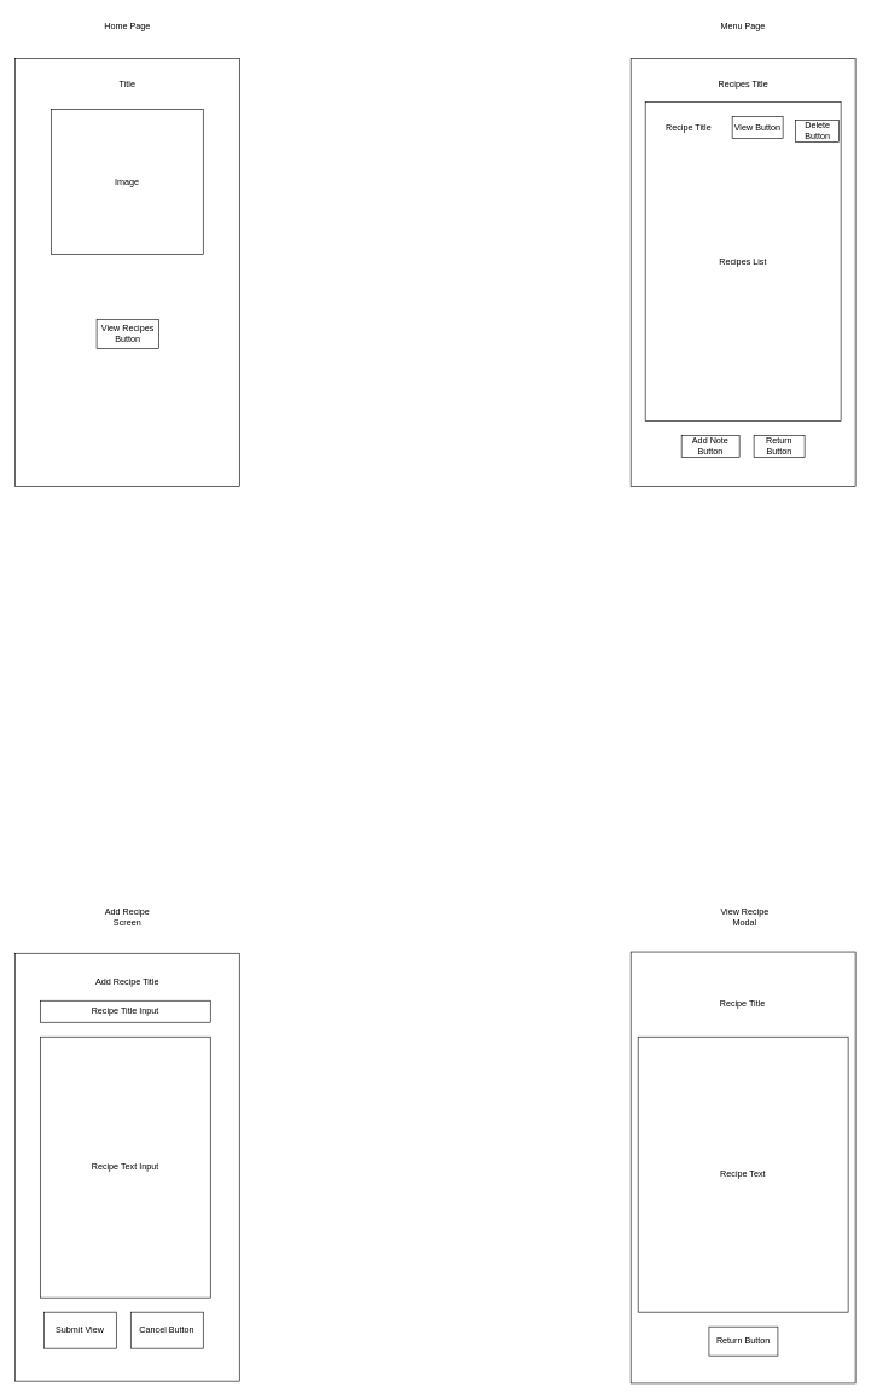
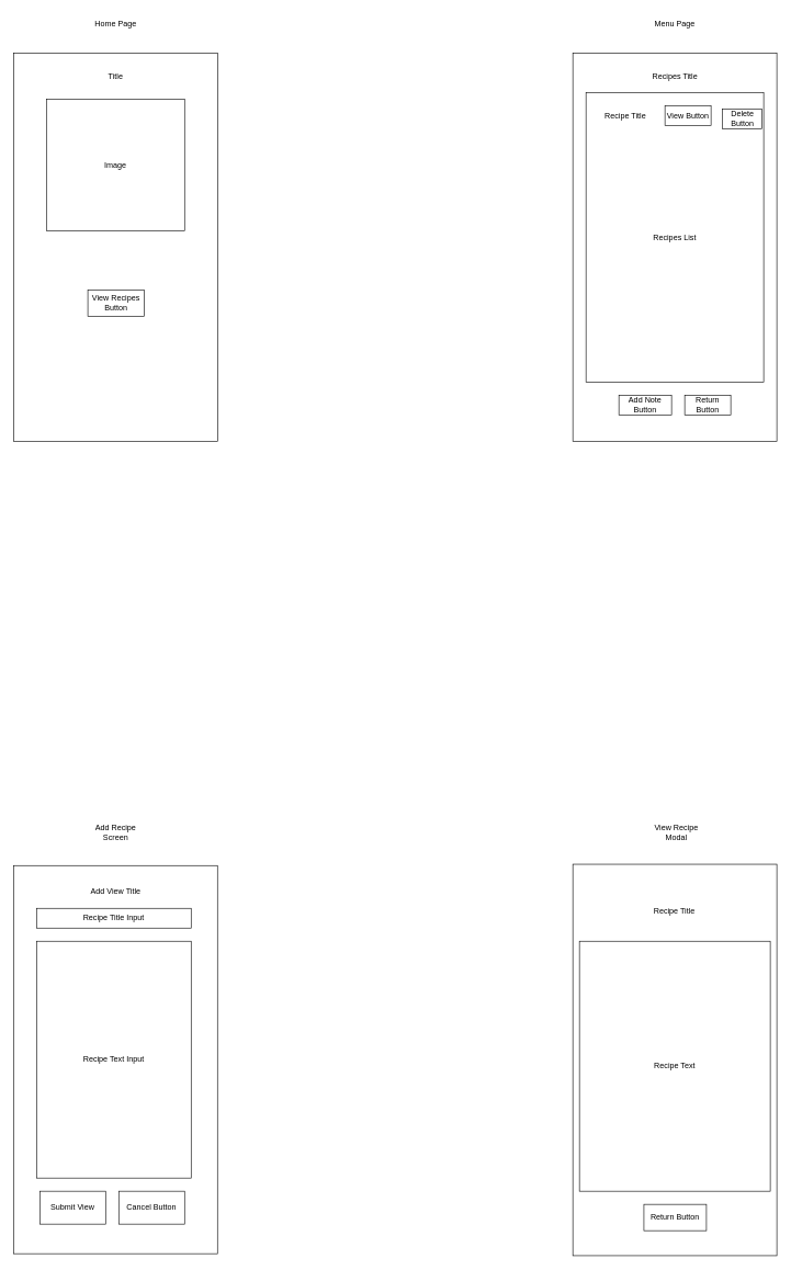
  <mxCell id="0" />
  <mxCell id="1" parent="0" />
  <mxCell id="2" value="" style="rounded=0;whiteSpace=wrap;html=1;" parent="1" vertex="1"><mxGeometry x="20.5" y="80" width="310" height="590" as="geometry" /></mxCell>
  <mxCell id="3" value="" style="rounded=0;whiteSpace=wrap;html=1;" parent="1" vertex="1"><mxGeometry x="870" y="80" width="310" height="590" as="geometry" /></mxCell>
  <mxCell id="4" value="Home Page" style="text;html=1;align=center;verticalAlign=middle;whiteSpace=wrap;rounded=0;" parent="1" vertex="1"><mxGeometry x="133" y="20" width="85" height="30" as="geometry" /></mxCell>
  <mxCell id="5" value="Menu Page" style="text;html=1;align=center;verticalAlign=middle;whiteSpace=wrap;rounded=0;" parent="1" vertex="1"><mxGeometry x="980" y="20" width="90" height="30" as="geometry" /></mxCell>
  <mxCell id="6" value="Title" style="text;html=1;align=center;verticalAlign=middle;whiteSpace=wrap;rounded=0;" parent="1" vertex="1"><mxGeometry x="133" y="100" width="84.5" height="30" as="geometry" /></mxCell>
  <mxCell id="7" value="Recipes Title" style="text;html=1;align=center;verticalAlign=middle;whiteSpace=wrap;rounded=0;" parent="1" vertex="1"><mxGeometry x="983" y="100" width="84.5" height="30" as="geometry" /></mxCell>
  <mxCell id="8" value="Image" style="rounded=0;whiteSpace=wrap;html=1;" parent="1" vertex="1"><mxGeometry x="70" y="150" width="210" height="200" as="geometry" /></mxCell>
  <mxCell id="9" value="View Recipes Button" style="rounded=0;whiteSpace=wrap;html=1;" parent="1" vertex="1"><mxGeometry x="133" y="440" width="85.5" height="40" as="geometry" /></mxCell>
  <mxCell id="10" value="Add Note Button" style="rounded=0;whiteSpace=wrap;html=1;" parent="1" vertex="1"><mxGeometry x="940" y="600" width="80" height="30" as="geometry" /></mxCell>
  <mxCell id="11" value="Recipes List" style="rounded=0;whiteSpace=wrap;html=1;" parent="1" vertex="1"><mxGeometry x="890" y="140" width="270" height="440" as="geometry" /></mxCell>
  <mxCell id="12" value="" style="rounded=0;whiteSpace=wrap;html=1;" parent="1" vertex="1"><mxGeometry x="20" y="1315" width="310" height="590" as="geometry" /></mxCell>
  <mxCell id="13" value="" style="rounded=0;whiteSpace=wrap;html=1;" parent="1" vertex="1"><mxGeometry x="870" y="1313" width="310" height="595" as="geometry" /></mxCell>
  <mxCell id="14" value="Add Recipe Screen" style="text;html=1;align=center;verticalAlign=middle;whiteSpace=wrap;rounded=0;" parent="1" vertex="1"><mxGeometry x="133" y="1250" width="84.5" height="30" as="geometry" /></mxCell>
  <mxCell id="15" value="View Recipe Modal" style="text;html=1;align=center;verticalAlign=middle;whiteSpace=wrap;rounded=0;" parent="1" vertex="1"><mxGeometry x="980" y="1250" width="95" height="30" as="geometry" /></mxCell>
  <mxCell id="16" value="Return Button" style="rounded=0;whiteSpace=wrap;html=1;" parent="1" vertex="1"><mxGeometry x="1040" y="600" width="70" height="30" as="geometry" /></mxCell>
- <mxCell id="17" value="Add Recipe Title" style="text;html=1;align=center;verticalAlign=middle;whiteSpace=wrap;rounded=0;" parent="1" vertex="1"><mxGeometry x="127.25" y="1340" width="97" height="30" as="geometry" /></mxCell>
+ <mxCell id="17" value="Add View Title" style="text;html=1;align=center;verticalAlign=middle;whiteSpace=wrap;rounded=0;" parent="1" vertex="1"><mxGeometry x="127.25" y="1340" width="97" height="30" as="geometry" /></mxCell>
  <mxCell id="18" value="Recipe Title" style="text;html=1;align=center;verticalAlign=middle;whiteSpace=wrap;rounded=0;" parent="1" vertex="1"><mxGeometry x="976" y="1370" width="97" height="30" as="geometry" /></mxCell>
  <mxCell id="19" value="Recipe Title Input" style="rounded=0;whiteSpace=wrap;html=1;" parent="1" vertex="1"><mxGeometry x="55" y="1380" width="235" height="30" as="geometry" /></mxCell>
  <mxCell id="20" value="Recipe Text Input" style="rounded=0;whiteSpace=wrap;html=1;" parent="1" vertex="1"><mxGeometry x="55" y="1430" width="235" height="360" as="geometry" /></mxCell>
  <mxCell id="21" value="Submit View" style="rounded=0;whiteSpace=wrap;html=1;" parent="1" vertex="1"><mxGeometry x="60" y="1810" width="100" height="50" as="geometry" /></mxCell>
  <mxCell id="22" value="Cancel Button" style="rounded=0;whiteSpace=wrap;html=1;" parent="1" vertex="1"><mxGeometry x="180" y="1810" width="100" height="50" as="geometry" /></mxCell>
  <mxCell id="23" value="Recipe Text" style="rounded=0;whiteSpace=wrap;html=1;" parent="1" vertex="1"><mxGeometry x="880" y="1430" width="290" height="380" as="geometry" /></mxCell>
  <mxCell id="24" value="View Button" style="rounded=0;whiteSpace=wrap;html=1;" parent="1" vertex="1"><mxGeometry x="1010" y="160" width="70" height="30" as="geometry" /></mxCell>
  <mxCell id="25" value="Delete Button" style="rounded=0;whiteSpace=wrap;html=1;" parent="1" vertex="1"><mxGeometry x="1097.5" y="165" width="60" height="30" as="geometry" /></mxCell>
  <mxCell id="26" value="Recipe Title" style="text;html=1;align=center;verticalAlign=middle;whiteSpace=wrap;rounded=0;" parent="1" vertex="1"><mxGeometry x="910" y="160" width="80" height="30" as="geometry" /></mxCell>
  <mxCell id="27" value="Return Button" style="rounded=0;whiteSpace=wrap;html=1;" parent="1" vertex="1"><mxGeometry x="978" y="1830" width="95" height="40" as="geometry" /></mxCell>
